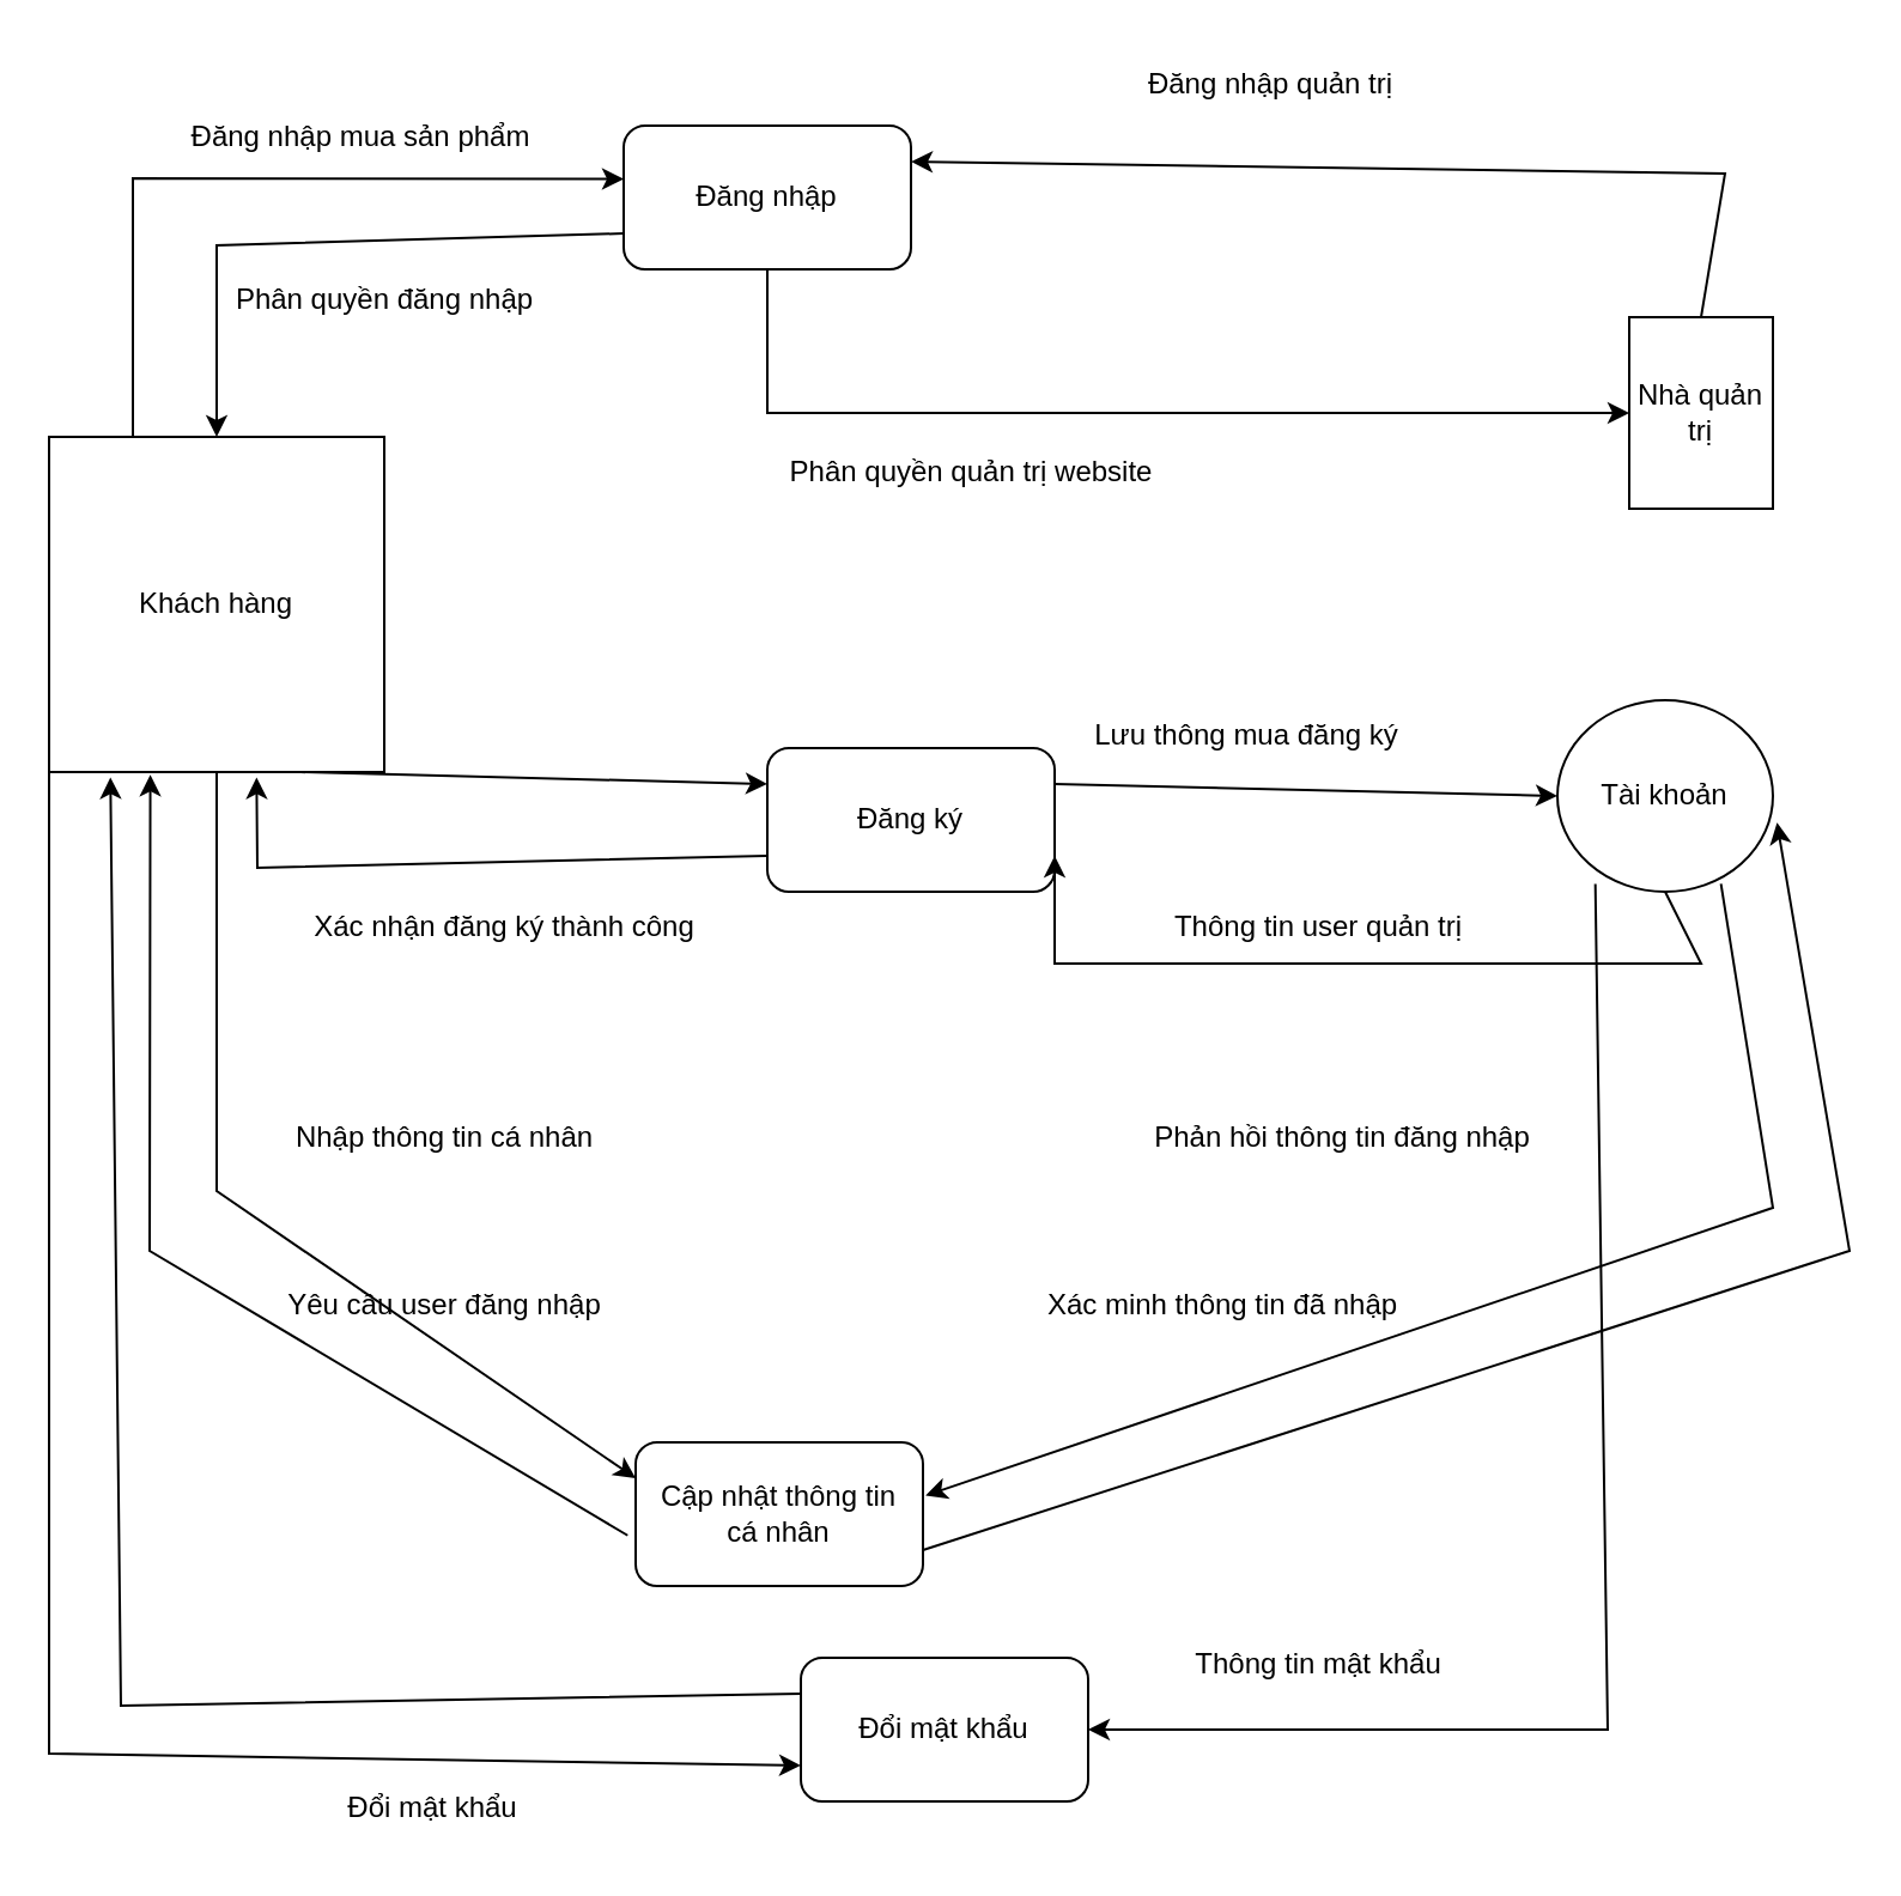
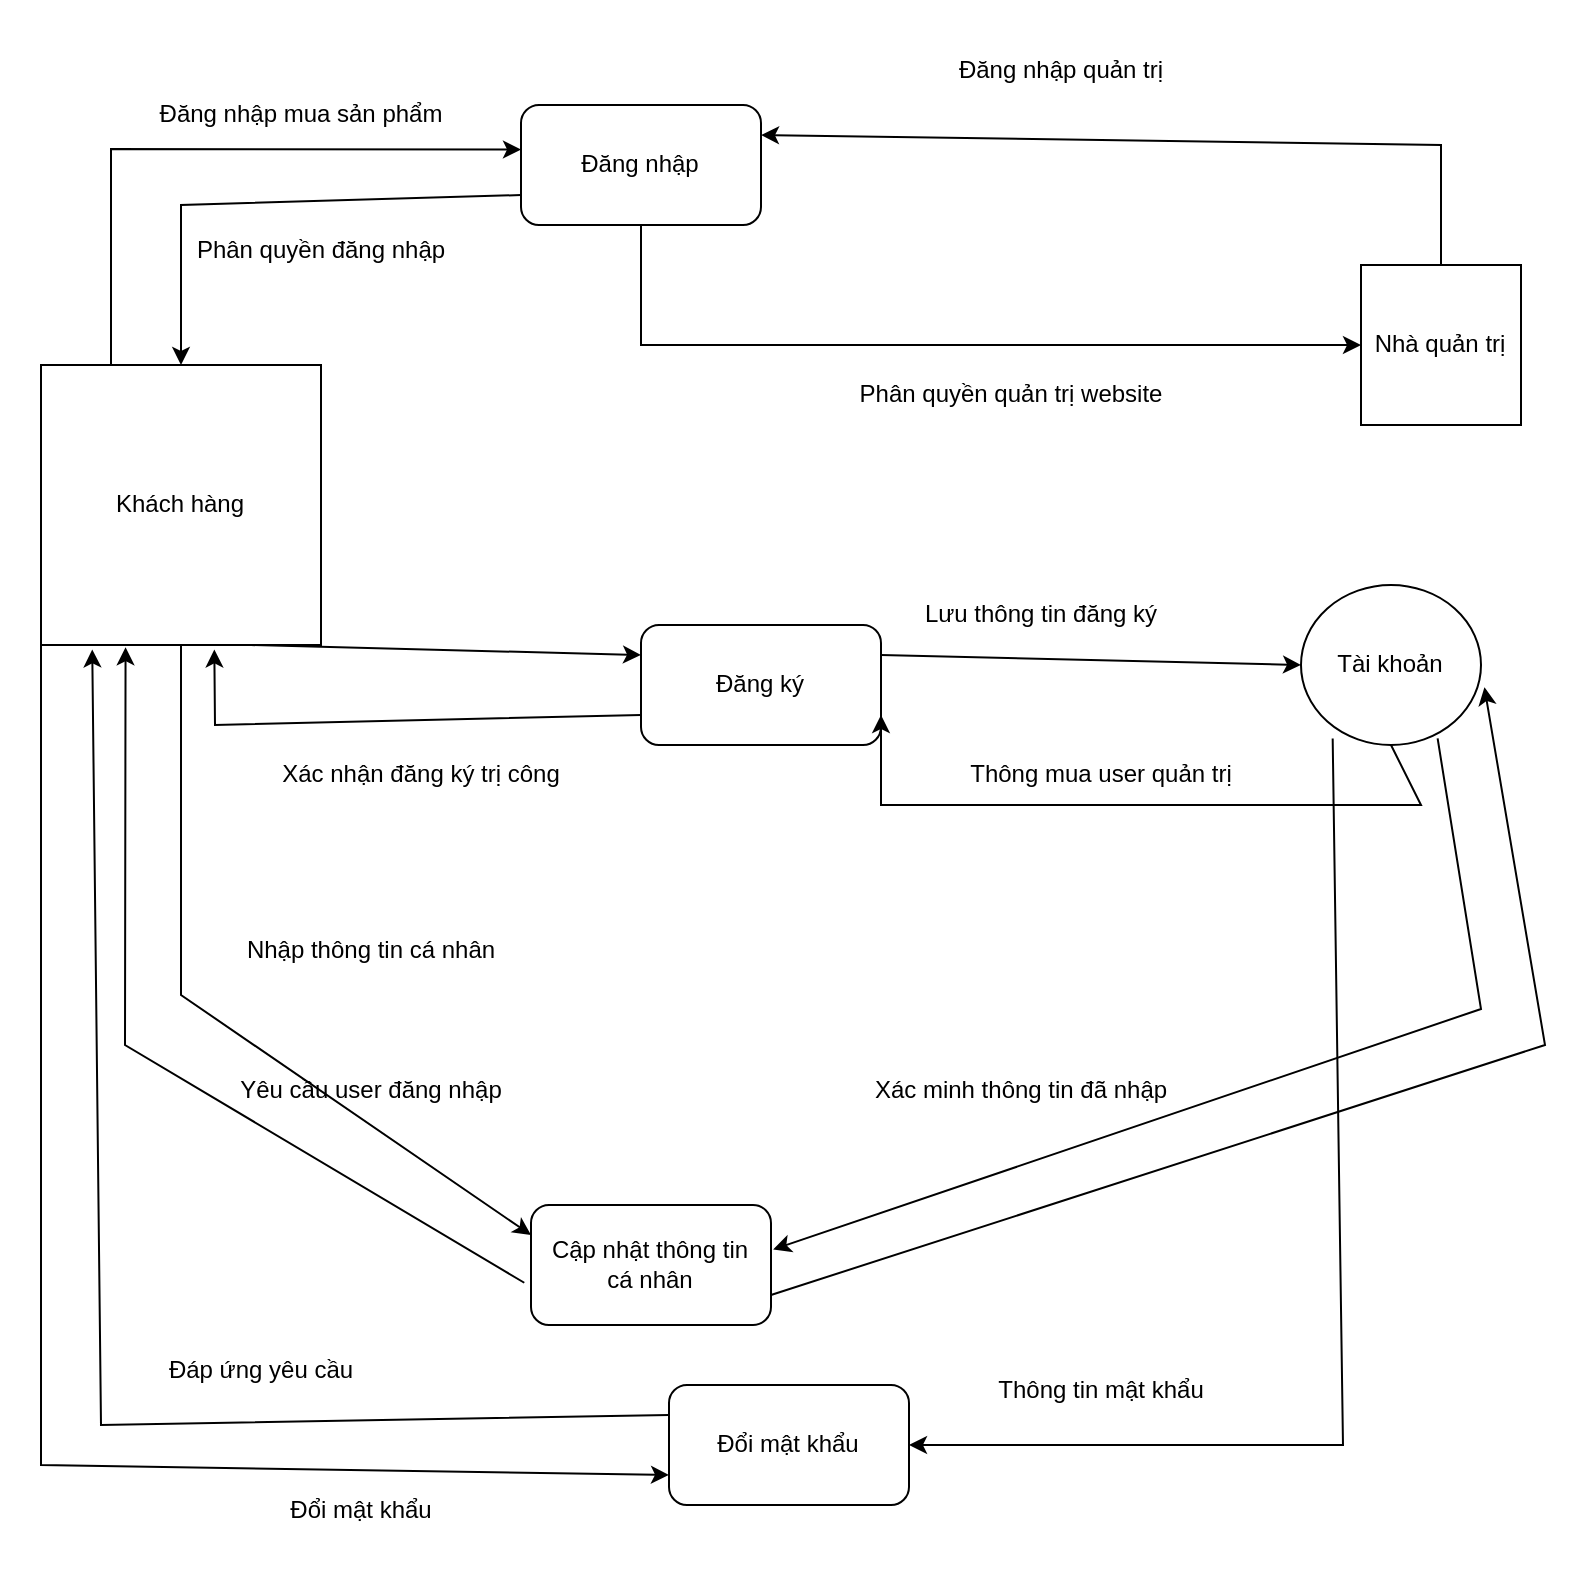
  <mxCell id="0" />
  <mxCell id="1" parent="0" />
  <mxCell id="2" value="Đăng nhập" style="rounded=1;whiteSpace=wrap;html=1;" vertex="1" parent="1"><mxGeometry x="260" y="52" width="120" height="60" as="geometry" /></mxCell>
  <mxCell id="3" value="Khách hàng" style="whiteSpace=wrap;html=1;aspect=fixed;" vertex="1" parent="1"><mxGeometry x="20" y="182" width="140" height="140" as="geometry" /></mxCell>
- <mxCell id="4" value="Nhà quản trị" style="whiteSpace=wrap;html=1;aspect=fixed;" vertex="1" parent="1"><mxGeometry x="680" y="132" width="60" height="80" as="geometry" /></mxCell>
+ <mxCell id="4" value="Nhà quản trị" style="whiteSpace=wrap;html=1;aspect=fixed;" vertex="1" parent="1"><mxGeometry x="680" y="132" width="80" height="80" as="geometry" /></mxCell>
  <mxCell id="5" value="Đăng ký" style="rounded=1;whiteSpace=wrap;html=1;" vertex="1" parent="1"><mxGeometry x="320" y="312" width="120" height="60" as="geometry" /></mxCell>
  <mxCell id="6" value="Cập nhật thông tin&lt;br&gt;cá nhân" style="rounded=1;whiteSpace=wrap;html=1;" vertex="1" parent="1"><mxGeometry x="265" y="602" width="120" height="60" as="geometry" /></mxCell>
  <mxCell id="7" value="Đổi mật khẩu" style="rounded=1;whiteSpace=wrap;html=1;" vertex="1" parent="1"><mxGeometry x="334" y="692" width="120" height="60" as="geometry" /></mxCell>
  <mxCell id="8" value="Tài khoản" style="ellipse;whiteSpace=wrap;html=1;" vertex="1" parent="1"><mxGeometry x="650" y="292" width="90" height="80" as="geometry" /></mxCell>
  <mxCell id="9" value="" style="endArrow=classic;html=1;rounded=0;exitX=0.25;exitY=0;exitDx=0;exitDy=0;entryX=0;entryY=0.371;entryDx=0;entryDy=0;entryPerimeter=0;" edge="1" parent="1" source="3" target="2"><mxGeometry width="50" height="50" relative="1" as="geometry"><mxPoint x="60" y="112" as="sourcePoint" /><mxPoint x="110" y="62" as="targetPoint" /><Array as="points"><mxPoint x="55" y="74" /></Array></mxGeometry></mxCell>
  <mxCell id="10" value="" style="endArrow=classic;html=1;rounded=0;exitX=0;exitY=0.75;exitDx=0;exitDy=0;entryX=0.5;entryY=0;entryDx=0;entryDy=0;" edge="1" parent="1" source="2" target="3"><mxGeometry width="50" height="50" relative="1" as="geometry"><mxPoint x="160" y="242" as="sourcePoint" /><mxPoint x="210" y="192" as="targetPoint" /><Array as="points"><mxPoint x="90" y="102" /></Array></mxGeometry></mxCell>
  <mxCell id="11" value="" style="endArrow=classic;html=1;rounded=0;exitX=0.5;exitY=1;exitDx=0;exitDy=0;entryX=0;entryY=0.5;entryDx=0;entryDy=0;" edge="1" parent="1" source="2" target="4"><mxGeometry width="50" height="50" relative="1" as="geometry"><mxPoint x="190" y="222" as="sourcePoint" /><mxPoint x="240" y="172" as="targetPoint" /><Array as="points"><mxPoint x="320" y="172" /></Array></mxGeometry></mxCell>
  <mxCell id="12" value="" style="endArrow=classic;html=1;rounded=0;exitX=0.5;exitY=0;exitDx=0;exitDy=0;entryX=1;entryY=0.25;entryDx=0;entryDy=0;" edge="1" parent="1" source="4" target="2"><mxGeometry width="50" height="50" relative="1" as="geometry"><mxPoint x="510" y="62" as="sourcePoint" /><mxPoint x="560" y="12" as="targetPoint" /><Array as="points"><mxPoint x="720" y="72" /></Array></mxGeometry></mxCell>
  <mxCell id="13" value="" style="endArrow=classic;html=1;rounded=0;exitX=0.75;exitY=1;exitDx=0;exitDy=0;entryX=0;entryY=0.25;entryDx=0;entryDy=0;" edge="1" parent="1" source="3" target="5"><mxGeometry width="50" height="50" relative="1" as="geometry"><mxPoint x="180" y="252" as="sourcePoint" /><mxPoint x="230" y="202" as="targetPoint" /></mxGeometry></mxCell>
  <mxCell id="14" value="" style="endArrow=classic;html=1;rounded=0;exitX=0;exitY=0.75;exitDx=0;exitDy=0;entryX=0.619;entryY=1.016;entryDx=0;entryDy=0;entryPerimeter=0;" edge="1" parent="1" source="5" target="3"><mxGeometry width="50" height="50" relative="1" as="geometry"><mxPoint x="160" y="422" as="sourcePoint" /><mxPoint x="210" y="372" as="targetPoint" /><Array as="points"><mxPoint x="107" y="362" /></Array></mxGeometry></mxCell>
  <mxCell id="15" value="" style="endArrow=classic;html=1;rounded=0;exitX=0.5;exitY=1;exitDx=0;exitDy=0;entryX=0;entryY=0.25;entryDx=0;entryDy=0;" edge="1" parent="1" source="3" target="6"><mxGeometry width="50" height="50" relative="1" as="geometry"><mxPoint x="80" y="492" as="sourcePoint" /><mxPoint x="130" y="442" as="targetPoint" /><Array as="points"><mxPoint x="90" y="497" /></Array></mxGeometry></mxCell>
  <mxCell id="16" value="" style="endArrow=classic;html=1;rounded=0;exitX=-0.028;exitY=0.648;exitDx=0;exitDy=0;exitPerimeter=0;entryX=0.302;entryY=1.008;entryDx=0;entryDy=0;entryPerimeter=0;" edge="1" parent="1" source="6" target="3"><mxGeometry width="50" height="50" relative="1" as="geometry"><mxPoint x="100" y="682" as="sourcePoint" /><mxPoint x="150" y="632" as="targetPoint" /><Array as="points"><mxPoint x="62" y="522" /></Array></mxGeometry></mxCell>
  <mxCell id="17" value="" style="endArrow=classic;html=1;rounded=0;exitX=1;exitY=0.25;exitDx=0;exitDy=0;entryX=0;entryY=0.5;entryDx=0;entryDy=0;" edge="1" parent="1" source="5" target="8"><mxGeometry width="50" height="50" relative="1" as="geometry"><mxPoint x="510" y="292" as="sourcePoint" /><mxPoint x="560" y="242" as="targetPoint" /></mxGeometry></mxCell>
  <mxCell id="18" value="" style="endArrow=classic;html=1;rounded=0;entryX=1;entryY=0.75;entryDx=0;entryDy=0;exitX=0.5;exitY=1;exitDx=0;exitDy=0;" edge="1" parent="1" source="8" target="5"><mxGeometry width="50" height="50" relative="1" as="geometry"><mxPoint x="510" y="442" as="sourcePoint" /><mxPoint x="560" y="392" as="targetPoint" /><Array as="points"><mxPoint x="710" y="402" /><mxPoint x="440" y="402" /></Array></mxGeometry></mxCell>
  <mxCell id="19" value="" style="endArrow=classic;html=1;rounded=0;entryX=1.009;entryY=0.371;entryDx=0;entryDy=0;entryPerimeter=0;exitX=0.759;exitY=0.959;exitDx=0;exitDy=0;exitPerimeter=0;" edge="1" parent="1" source="8" target="6"><mxGeometry width="50" height="50" relative="1" as="geometry"><mxPoint x="480" y="482" as="sourcePoint" /><mxPoint x="530" y="432" as="targetPoint" /><Array as="points"><mxPoint x="740" y="504" /></Array></mxGeometry></mxCell>
  <mxCell id="20" value="" style="endArrow=classic;html=1;rounded=0;exitX=1;exitY=0.75;exitDx=0;exitDy=0;entryX=1.019;entryY=0.639;entryDx=0;entryDy=0;entryPerimeter=0;" edge="1" parent="1" source="6" target="8"><mxGeometry width="50" height="50" relative="1" as="geometry"><mxPoint x="610" y="642" as="sourcePoint" /><mxPoint x="660" y="592" as="targetPoint" /><Array as="points"><mxPoint x="772" y="522" /></Array></mxGeometry></mxCell>
  <mxCell id="21" value="" style="endArrow=classic;html=1;rounded=0;exitX=0.176;exitY=0.959;exitDx=0;exitDy=0;exitPerimeter=0;entryX=1;entryY=0.5;entryDx=0;entryDy=0;" edge="1" parent="1" source="8" target="7"><mxGeometry width="50" height="50" relative="1" as="geometry"><mxPoint x="480" y="622" as="sourcePoint" /><mxPoint x="530" y="572" as="targetPoint" /><Array as="points"><mxPoint x="671" y="722" /></Array></mxGeometry></mxCell>
  <mxCell id="22" value="" style="endArrow=classic;html=1;rounded=0;exitX=0;exitY=0.25;exitDx=0;exitDy=0;entryX=0.183;entryY=1.016;entryDx=0;entryDy=0;entryPerimeter=0;" edge="1" parent="1" source="7" target="3"><mxGeometry width="50" height="50" relative="1" as="geometry"><mxPoint x="240" y="672" as="sourcePoint" /><mxPoint x="290" y="622" as="targetPoint" /><Array as="points"><mxPoint x="50" y="712" /></Array></mxGeometry></mxCell>
  <mxCell id="23" value="" style="endArrow=classic;html=1;rounded=0;exitX=0;exitY=1;exitDx=0;exitDy=0;entryX=0;entryY=0.75;entryDx=0;entryDy=0;" edge="1" parent="1" source="3" target="7"><mxGeometry width="50" height="50" relative="1" as="geometry"><mxPoint x="-10" y="472" as="sourcePoint" /><mxPoint x="40" y="422" as="targetPoint" /><Array as="points"><mxPoint x="20" y="732" /></Array></mxGeometry></mxCell>
  <mxCell id="24" value="Đăng nhập mua sản phẩm" style="text;html=1;align=center;verticalAlign=middle;resizable=0;points=[];autosize=1;strokeColor=none;fillColor=none;" vertex="1" parent="1"><mxGeometry x="70" y="42" width="160" height="30" as="geometry" /></mxCell>
  <mxCell id="25" value="Phân quyền đăng nhập" style="text;html=1;align=center;verticalAlign=middle;resizable=0;points=[];autosize=1;strokeColor=none;fillColor=none;" vertex="1" parent="1"><mxGeometry x="85" y="110" width="150" height="30" as="geometry" /></mxCell>
  <mxCell id="26" value="Đăng nhập quản trị" style="text;html=1;align=center;verticalAlign=middle;resizable=0;points=[];autosize=1;strokeColor=none;fillColor=none;" vertex="1" parent="1"><mxGeometry x="465" y="20" width="130" height="30" as="geometry" /></mxCell>
- <mxCell id="27" value="Phân quyền quản trị website" style="text;html=1;align=center;verticalAlign=middle;resizable=0;points=[];autosize=1;strokeColor=none;fillColor=none;" vertex="1" parent="1"><mxGeometry x="320" y="182" width="170" height="30" as="geometry" /></mxCell>
- <mxCell id="28" value="Lưu thông mua đăng ký" style="text;html=1;align=center;verticalAlign=middle;resizable=0;points=[];autosize=1;strokeColor=none;fillColor=none;" vertex="1" parent="1"><mxGeometry x="450" y="292" width="140" height="30" as="geometry" /></mxCell>
- <mxCell id="29" value="Thông tin user quản trị" style="text;html=1;align=center;verticalAlign=middle;resizable=0;points=[];autosize=1;strokeColor=none;fillColor=none;" vertex="1" parent="1"><mxGeometry x="480" y="372" width="140" height="30" as="geometry" /></mxCell>
- <mxCell id="30" value="Xác nhận đăng ký thành công" style="text;html=1;align=center;verticalAlign=middle;resizable=0;points=[];autosize=1;strokeColor=none;fillColor=none;" vertex="1" parent="1"><mxGeometry x="120" y="372" width="180" height="30" as="geometry" /></mxCell>
+ <mxCell id="27" value="Phân quyền quản trị website" style="text;html=1;align=center;verticalAlign=middle;resizable=0;points=[];autosize=1;strokeColor=none;fillColor=none;" vertex="1" parent="1"><mxGeometry x="420" y="182" width="170" height="30" as="geometry" /></mxCell>
+ <mxCell id="28" value="Lưu thông tin đăng ký" style="text;html=1;align=center;verticalAlign=middle;resizable=0;points=[];autosize=1;strokeColor=none;fillColor=none;" vertex="1" parent="1"><mxGeometry x="450" y="292" width="140" height="30" as="geometry" /></mxCell>
+ <mxCell id="29" value="Thông mua user quản trị" style="text;html=1;align=center;verticalAlign=middle;resizable=0;points=[];autosize=1;strokeColor=none;fillColor=none;" vertex="1" parent="1"><mxGeometry x="480" y="372" width="140" height="30" as="geometry" /></mxCell>
+ <mxCell id="30" value="Xác nhận đăng ký trị công" style="text;html=1;align=center;verticalAlign=middle;resizable=0;points=[];autosize=1;strokeColor=none;fillColor=none;" vertex="1" parent="1"><mxGeometry x="120" y="372" width="180" height="30" as="geometry" /></mxCell>
  <mxCell id="31" value="Nhập thông tin cá nhân" style="text;html=1;align=center;verticalAlign=middle;resizable=0;points=[];autosize=1;strokeColor=none;fillColor=none;" vertex="1" parent="1"><mxGeometry x="110" y="460" width="150" height="30" as="geometry" /></mxCell>
  <mxCell id="32" value="Yêu cầu user đăng nhập" style="text;html=1;align=center;verticalAlign=middle;resizable=0;points=[];autosize=1;strokeColor=none;fillColor=none;" vertex="1" parent="1"><mxGeometry x="110" y="530" width="150" height="30" as="geometry" /></mxCell>
- <mxCell id="33" value="Phản hồi thông tin đăng nhập" style="text;html=1;align=center;verticalAlign=middle;resizable=0;points=[];autosize=1;strokeColor=none;fillColor=none;" vertex="1" parent="1"><mxGeometry x="470" y="460" width="180" height="30" as="geometry" /></mxCell>
  <mxCell id="34" value="Xác minh thông tin đã nhập" style="text;html=1;align=center;verticalAlign=middle;resizable=0;points=[];autosize=1;strokeColor=none;fillColor=none;" vertex="1" parent="1"><mxGeometry x="425" y="530" width="170" height="30" as="geometry" /></mxCell>
+ <mxCell id="35" value="Đáp ứng yêu cầu" style="text;html=1;align=center;verticalAlign=middle;resizable=0;points=[];autosize=1;strokeColor=none;fillColor=none;" vertex="1" parent="1"><mxGeometry x="70" y="670" width="120" height="30" as="geometry" /></mxCell>
  <mxCell id="36" value="Đổi mật khẩu" style="text;html=1;align=center;verticalAlign=middle;resizable=0;points=[];autosize=1;strokeColor=none;fillColor=none;" vertex="1" parent="1"><mxGeometry x="135" y="740" width="90" height="30" as="geometry" /></mxCell>
  <mxCell id="37" value="Thông tin mật khẩu" style="text;html=1;align=center;verticalAlign=middle;resizable=0;points=[];autosize=1;strokeColor=none;fillColor=none;" vertex="1" parent="1"><mxGeometry x="485" y="680" width="130" height="30" as="geometry" /></mxCell>
